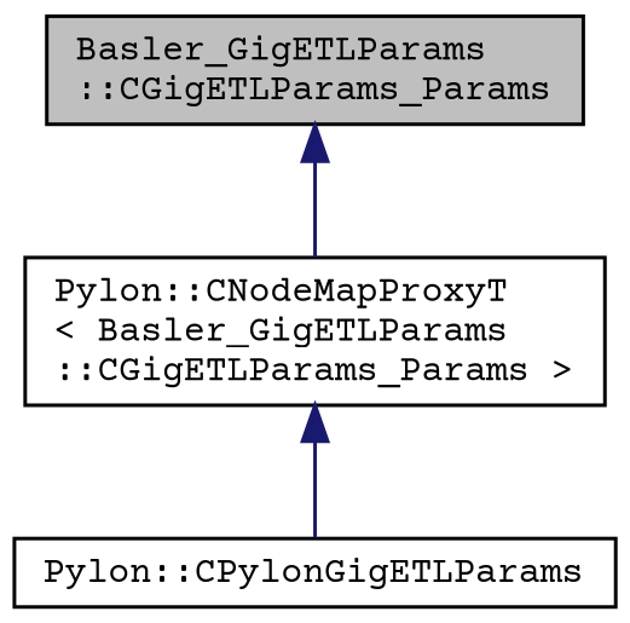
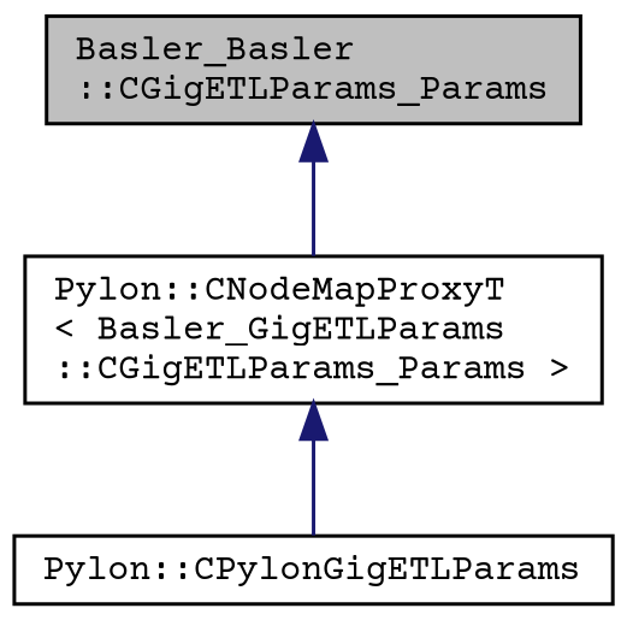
  digraph {
    fontname="Courier Prime"
    node [color=black fillcolor=white fontname="Courier Prime" fontsize=10 shape=record style=filled]
    edge [color=midnightblue dir=back fontname="Courier Prime" fontsize=10 labelfontname=Helvetica labelfontsize=10 style=solid]
-   n1 [fillcolor=grey75 fontcolor=black height=0.2 label="Basler_GigETLParams\l::CGigETLParams_Params" width=0.4]
+   n1 [fillcolor=grey75 fontcolor=black height=0.2 label="Basler_Basler\l::CGigETLParams_Params" width=0.4]
    n2 [height=0.2 label="Pylon::CNodeMapProxyT\l\< Basler_GigETLParams\l::CGigETLParams_Params \>" width=0.4]
    n3 [height=0.2 label="Pylon::CPylonGigETLParams" width=0.4]
    n1 -> n2
    n2 -> n3
  }
